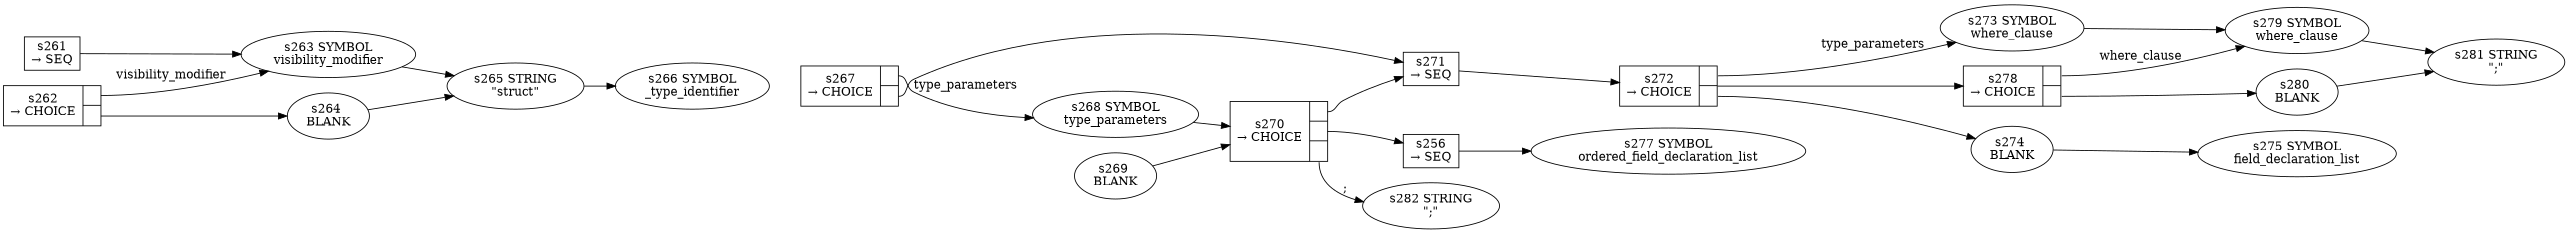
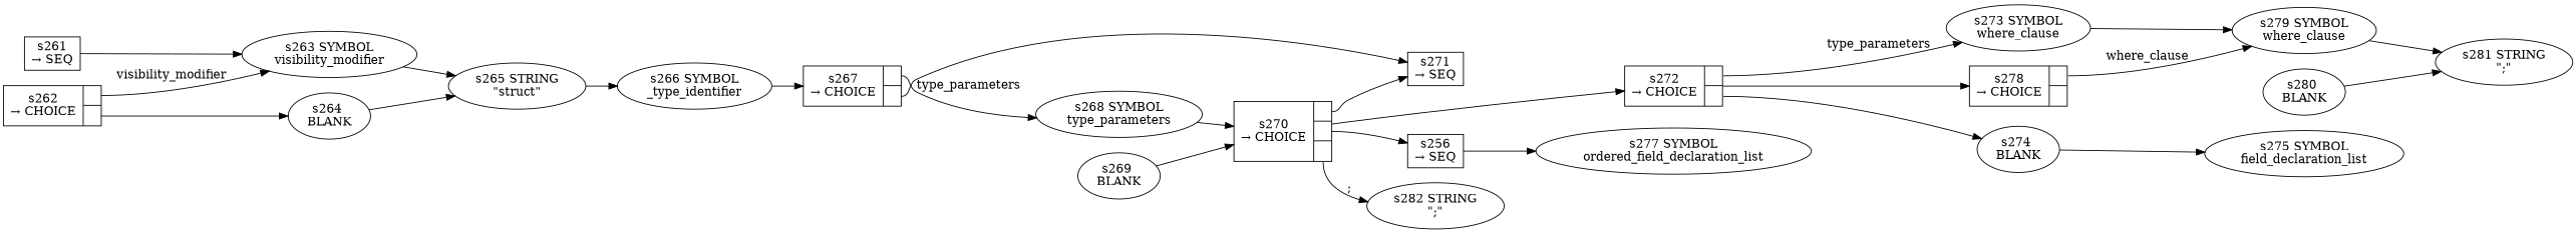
  digraph {
    rankdir=LR
    n1 [fixedsize=false label="s261\n&rarr; SEQ" peripheries=1 shape=record]
    n2 [label="s263 SYMBOL\nvisibility_modifier"]
    n3 [fixedsize=false label="{s262\n&rarr; CHOICE|{<p0>|<p1>}}" peripheries=1 shape=record]
    n4 [label="s264 \nBLANK"]
    n5 [label="s265 STRING\n\"struct\""]
    n6 [label="s266 SYMBOL\n_type_identifier"]
    n7 [fixedsize=false label="{s267\n&rarr; CHOICE|{<p0>|<p1>}}" peripheries=1 shape=record]
    n8 [label="s268 SYMBOL\ntype_parameters"]
    n9 [fixedsize=false label="s271\n&rarr; SEQ" peripheries=1 shape=record]
    n10 [fixedsize=false label="{s270\n&rarr; CHOICE|{<p0>|<p1>|<p2>}}" peripheries=1 shape=record]
    n11 [label="s269 \nBLANK"]
    n12 [fixedsize=false label="s256\n&rarr; SEQ" peripheries=1 shape=record]
    n13 [label="s282 STRING\n\";\""]
    n14 [fixedsize=false label="{s272\n&rarr; CHOICE|{<p0>|<p1>}}" peripheries=1 shape=record]
    n15 [label="s277 SYMBOL\nordered_field_declaration_list"]
    n16 [label="s273 SYMBOL\nwhere_clause"]
    n17 [label="s274 \nBLANK"]
    n18 [fixedsize=false label="{s278\n&rarr; CHOICE|{<p0>|<p1>}}" peripheries=1 shape=record]
    n19 [label="s279 SYMBOL\nwhere_clause"]
    n20 [label="s275 SYMBOL\nfield_declaration_list"]
    n21 [label="s280 \nBLANK"]
    n22 [label="s281 STRING\n\";\""]
    n1 -> n2
    n2 -> n5
    n3 -> n2 [label=visibility_modifier tailport=p0]
    n3 -> n4 [tailport=p1]
    n4 -> n5
    n5 -> n6
+   n6 -> n7
    n7 -> n8 [label=type_parameters tailport=p0]
    n7 -> n9 [tailport=p1]
    n8 -> n10
-   n9 -> n14
+   n10 -> n14
    n10 -> n9 [tailport=p0]
    n10 -> n12 [tailport=p1]
    n10 -> n13 [label=";" tailport=p2]
    n11 -> n10
    n12 -> n15
    n14 -> n16 [label=type_parameters tailport=p0]
    n14 -> n17 [tailport=p1]
    n14 -> n18
    n16 -> n19
    n17 -> n20
    n18 -> n19 [label=where_clause tailport=p0]
-   n18 -> n21 [tailport=p1]
    n19 -> n22
    n21 -> n22
  }
